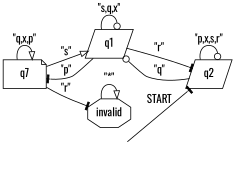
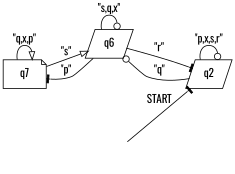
  digraph {
    fontname=Oswald
    rankdir=LR
    node [fontname=Oswald margin=0 shape=parallelogram]
    edge [arrowhead=tee fontname=Oswald]
    n1 [label=q7 shape=note]
-   q1
-   invalid [shape=octagon]
+   q1 [label=q6]
    q2
    start0 [shape=none style=invis margin=""]
    n1 -> n1 [arrowhead=onormal label="\"q,x,p\""]
    n1 -> q1 [arrowhead=onormal label="\"s\""]
-   n1 -> invalid [label="\"r\""]
    q1 -> n1 [label="\"p\""]
    q1 -> q1 [arrowhead=odot label="\"s,q,x\""]
    q1 -> q2 [label="\"r\""]
-   invalid -> invalid [arrowhead=onormal label="\"*\""]
    q2 -> q1 [arrowhead=odot label="\"q\""]
    q2 -> q2 [arrowhead=odot label="\"p,x,s,r\""]
    start0 -> q2 [label=START]
  }
